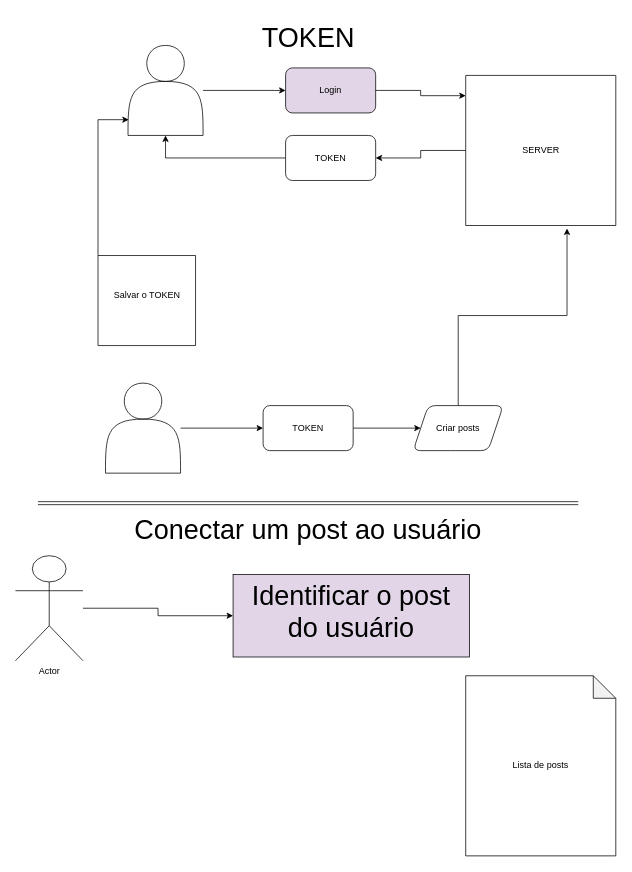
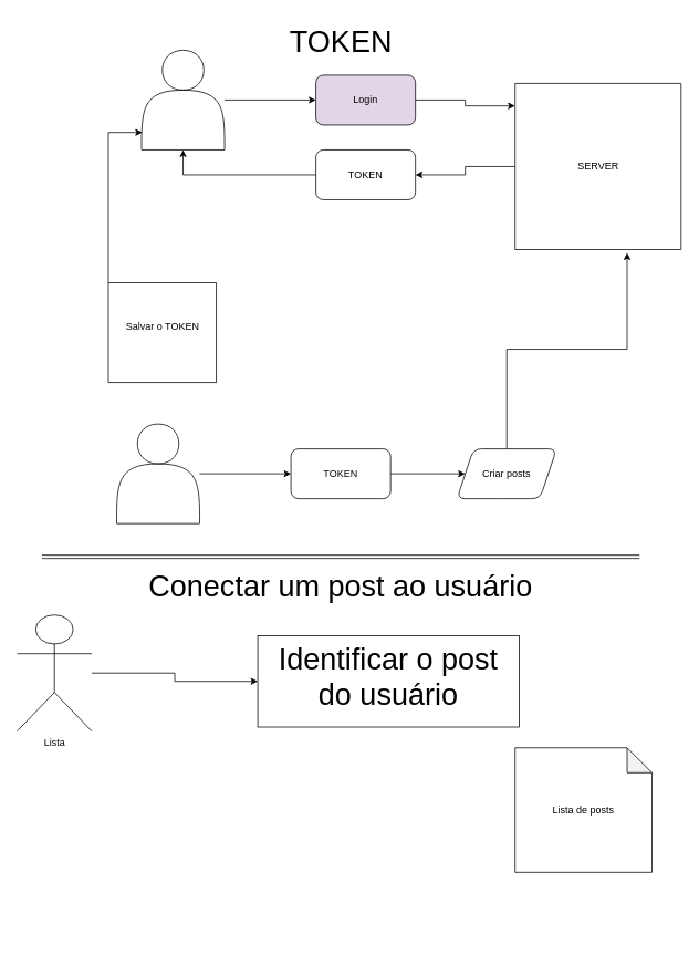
  <mxCell id="0" />
  <mxCell id="1" parent="0" />
  <mxCell id="2" style="edgeStyle=orthogonalEdgeStyle;rounded=0;orthogonalLoop=1;jettySize=auto;html=1;entryX=0;entryY=0.5;entryDx=0;entryDy=0;" edge="1" parent="1" source="3" target="4"><mxGeometry relative="1" as="geometry" /></mxCell>
  <mxCell id="3" value="" style="shape=actor;whiteSpace=wrap;html=1;" vertex="1" parent="1"><mxGeometry x="170" y="60" width="100" height="120" as="geometry" /></mxCell>
  <mxCell id="4" value="Login" style="rounded=1;whiteSpace=wrap;html=1;fillColor=#e1d5e7;" vertex="1" parent="1"><mxGeometry x="380" y="90" width="120" height="60" as="geometry" /></mxCell>
  <mxCell id="5" style="edgeStyle=orthogonalEdgeStyle;rounded=0;orthogonalLoop=1;jettySize=auto;html=1;" edge="1" parent="1" source="6" target="10"><mxGeometry relative="1" as="geometry" /></mxCell>
  <mxCell id="6" value="" style="swimlane;startSize=0;" vertex="1" parent="1"><mxGeometry x="620" y="100" width="200" height="200" as="geometry" /></mxCell>
  <mxCell id="7" value="SERVER" style="text;html=1;align=center;verticalAlign=middle;resizable=0;points=[];autosize=1;strokeColor=none;fillColor=none;" vertex="1" parent="6"><mxGeometry x="65" y="85" width="70" height="30" as="geometry" /></mxCell>
  <mxCell id="8" style="edgeStyle=orthogonalEdgeStyle;rounded=0;orthogonalLoop=1;jettySize=auto;html=1;entryX=0;entryY=0.135;entryDx=0;entryDy=0;entryPerimeter=0;" edge="1" parent="1" source="4" target="6"><mxGeometry relative="1" as="geometry" /></mxCell>
  <mxCell id="9" style="edgeStyle=orthogonalEdgeStyle;rounded=0;orthogonalLoop=1;jettySize=auto;html=1;entryX=0.5;entryY=1;entryDx=0;entryDy=0;" edge="1" parent="1" source="10" target="3"><mxGeometry relative="1" as="geometry" /></mxCell>
  <mxCell id="10" value="TOKEN" style="rounded=1;whiteSpace=wrap;html=1;" vertex="1" parent="1"><mxGeometry x="380" y="180" width="120" height="60" as="geometry" /></mxCell>
  <mxCell id="11" style="edgeStyle=orthogonalEdgeStyle;rounded=0;orthogonalLoop=1;jettySize=auto;html=1;exitX=0;exitY=0;exitDx=0;exitDy=0;entryX=0.01;entryY=0.825;entryDx=0;entryDy=0;entryPerimeter=0;" edge="1" parent="1" source="12" target="3"><mxGeometry relative="1" as="geometry"><mxPoint x="80" y="280" as="targetPoint" /></mxGeometry></mxCell>
  <mxCell id="12" value="" style="swimlane;startSize=0;" vertex="1" parent="1"><mxGeometry x="130" y="340" width="130" height="120" as="geometry" /></mxCell>
  <mxCell id="13" value="Salvar o TOKEN" style="text;html=1;align=center;verticalAlign=middle;resizable=0;points=[];autosize=1;strokeColor=none;fillColor=none;" vertex="1" parent="12"><mxGeometry x="10" y="38" width="110" height="30" as="geometry" /></mxCell>
  <mxCell id="14" value="" style="edgeStyle=orthogonalEdgeStyle;rounded=0;orthogonalLoop=1;jettySize=auto;html=1;" edge="1" parent="1" source="15" target="17"><mxGeometry relative="1" as="geometry" /></mxCell>
  <mxCell id="15" value="" style="shape=actor;whiteSpace=wrap;html=1;" vertex="1" parent="1"><mxGeometry x="140" y="510" width="100" height="120" as="geometry" /></mxCell>
  <mxCell id="16" value="" style="edgeStyle=orthogonalEdgeStyle;rounded=0;orthogonalLoop=1;jettySize=auto;html=1;" edge="1" parent="1" source="17" target="18"><mxGeometry relative="1" as="geometry" /></mxCell>
  <mxCell id="17" value="TOKEN" style="rounded=1;whiteSpace=wrap;html=1;" vertex="1" parent="1"><mxGeometry x="350" y="540" width="120" height="60" as="geometry" /></mxCell>
  <mxCell id="18" value="Criar posts" style="shape=parallelogram;perimeter=parallelogramPerimeter;whiteSpace=wrap;html=1;fixedSize=1;rounded=1;" vertex="1" parent="1"><mxGeometry x="550" y="540" width="120" height="60" as="geometry" /></mxCell>
  <mxCell id="19" style="edgeStyle=orthogonalEdgeStyle;rounded=0;orthogonalLoop=1;jettySize=auto;html=1;entryX=0.675;entryY=1.02;entryDx=0;entryDy=0;entryPerimeter=0;" edge="1" parent="1" source="18" target="6"><mxGeometry relative="1" as="geometry" /></mxCell>
  <mxCell id="20" value="&lt;font style=&quot;font-size: 36px;&quot;&gt;TOKEN&lt;/font&gt;" style="text;html=1;align=center;verticalAlign=middle;resizable=0;points=[];autosize=1;strokeColor=none;fillColor=none;" vertex="1" parent="1"><mxGeometry x="335" width="150" height="60" as="geometry" y="20" /></mxCell>
  <mxCell id="21" value="" style="shape=link;html=1;rounded=0;" edge="1" parent="1"><mxGeometry width="100" relative="1" as="geometry"><mxPoint x="50" y="670" as="sourcePoint" /><mxPoint x="770" y="670" as="targetPoint" /></mxGeometry></mxCell>
  <mxCell id="22" value="&lt;font style=&quot;font-size: 36px;&quot;&gt;Conectar um post ao usuário&lt;/font&gt;" style="text;html=1;align=center;verticalAlign=middle;whiteSpace=wrap;rounded=0;" vertex="1" parent="1"><mxGeometry x="148" y="690" width="524" height="30" as="geometry" /></mxCell>
  <mxCell id="23" value="" style="edgeStyle=orthogonalEdgeStyle;rounded=0;orthogonalLoop=1;jettySize=auto;html=1;" edge="1" parent="1" source="24" target="25"><mxGeometry relative="1" as="geometry" /></mxCell>
- <mxCell id="24" value="Actor" style="shape=umlActor;verticalLabelPosition=bottom;verticalAlign=top;html=1;outlineConnect=0;" vertex="1" parent="1"><mxGeometry x="20" y="740" width="90" height="140" as="geometry" /></mxCell>
- <mxCell id="25" value="&lt;font style=&quot;font-size: 36px;&quot;&gt;Identificar o post do usuário&lt;/font&gt;" style="whiteSpace=wrap;html=1;verticalAlign=top;fillColor=#e1d5e7;" vertex="1" parent="1"><mxGeometry x="310" y="765" width="315" height="110" as="geometry" /></mxCell>
- <mxCell id="26" value="Lista de posts" style="shape=note;whiteSpace=wrap;html=1;backgroundOutline=1;darkOpacity=0.05;" vertex="1" parent="1"><mxGeometry x="620" y="900" width="200" height="240" as="geometry" /></mxCell>
+ <mxCell id="24" value="Lista" style="shape=umlActor;verticalLabelPosition=bottom;verticalAlign=top;html=1;outlineConnect=0;" vertex="1" parent="1"><mxGeometry x="20" y="740" width="90" height="140" as="geometry" /></mxCell>
+ <mxCell id="25" value="&lt;font style=&quot;font-size: 36px;&quot;&gt;Identificar o post do usuário&lt;/font&gt;" style="whiteSpace=wrap;html=1;verticalAlign=top;" vertex="1" parent="1"><mxGeometry x="310" y="765" width="315" height="110" as="geometry" /></mxCell>
+ <mxCell id="26" value="Lista de posts" style="shape=note;whiteSpace=wrap;html=1;backgroundOutline=1;darkOpacity=0.05;" vertex="1" parent="1"><mxGeometry x="620" y="900" width="165" height="150" as="geometry" /></mxCell>
